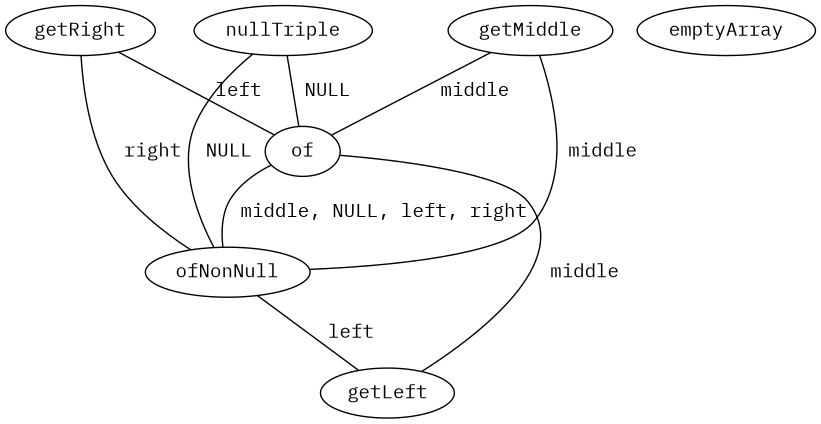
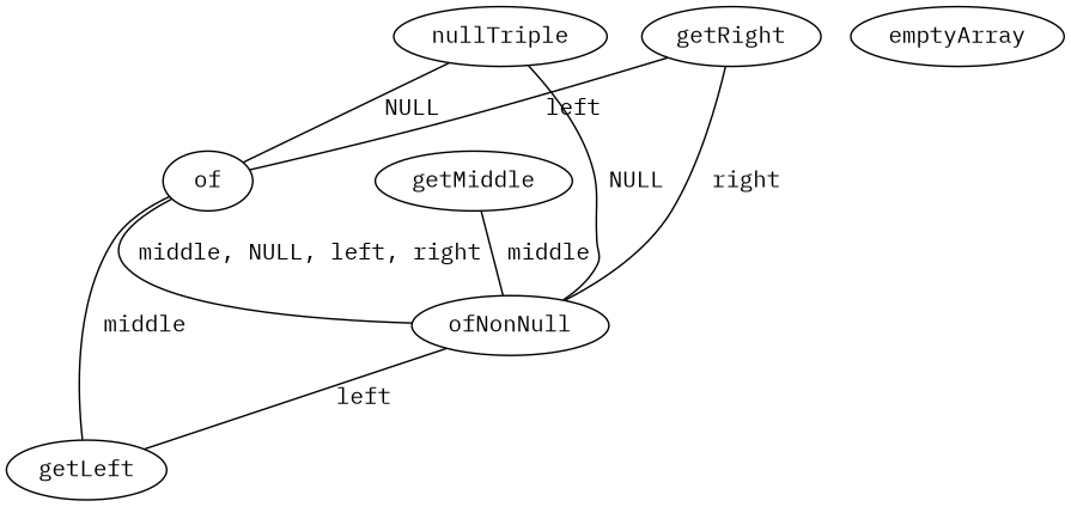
  digraph {
    fontname="IBM Plex Mono"
    node [fontname="IBM Plex Mono"]
    edge [dir=none fontname="IBM Plex Mono"]
    nullTriple
    of
    ofNonNull
    getLeft
    getRight
    getMiddle
    emptyArray
    nullTriple -> of [label=" NULL"]
    nullTriple -> ofNonNull [label=" NULL"]
    of -> ofNonNull [label=" middle, NULL, left, right"]
    of -> getLeft [label=" middle"]
    ofNonNull -> getLeft [label=" left"]
    getRight -> of [label=" left"]
    getRight -> ofNonNull [label=" right"]
-   getMiddle -> of [label=" middle"]
    getMiddle -> ofNonNull [label=" middle"]
  }
